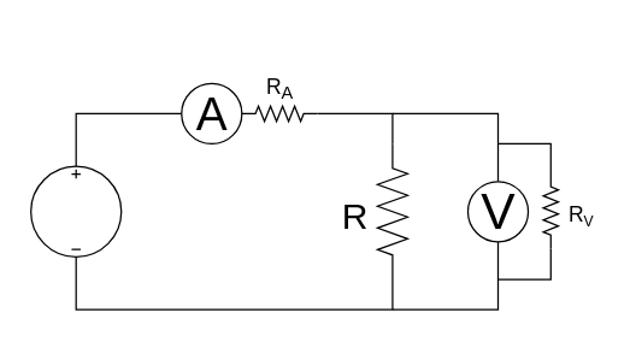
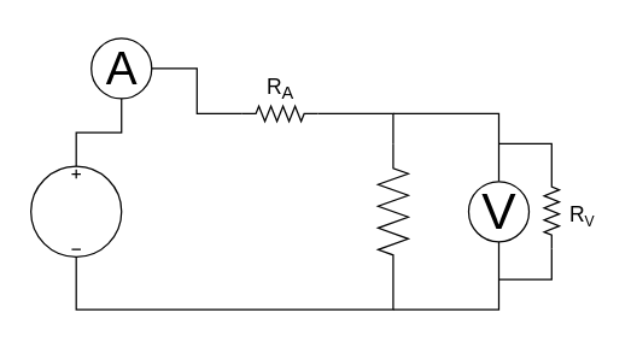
  <mxCell id="0" />
  <mxCell id="1" parent="0" />
  <mxCell id="2" value="" style="pointerEvents=1;verticalLabelPosition=bottom;shadow=0;dashed=0;align=center;fillColor=#ffffff;html=1;verticalAlign=top;strokeWidth=1;shape=mxgraph.electrical.signal_sources.dc_source_3;" parent="1" vertex="1"><mxGeometry x="20" y="110" width="60" height="60" as="geometry" /></mxCell>
  <mxCell id="3" style="edgeStyle=orthogonalEdgeStyle;rounded=0;orthogonalLoop=1;jettySize=auto;html=1;entryX=0.5;entryY=0;entryDx=0;entryDy=0;entryPerimeter=0;fontSize=31;startArrow=none;startFill=0;endArrow=none;endFill=0;" parent="1" source="4" target="2" edge="1"><mxGeometry relative="1" as="geometry" /></mxCell>
- <mxCell id="4" value="A" style="verticalLabelPosition=middle;shadow=0;dashed=0;align=center;fillColor=#ffffff;html=1;verticalAlign=middle;strokeWidth=1;shape=ellipse;aspect=fixed;fontSize=31;" parent="1" vertex="1"><mxGeometry x="120" y="55" width="40" height="40" as="geometry" /></mxCell>
+ <mxCell id="4" value="A" style="verticalLabelPosition=middle;shadow=0;dashed=0;align=center;fillColor=#ffffff;html=1;verticalAlign=middle;strokeWidth=1;shape=ellipse;aspect=fixed;fontSize=31;" parent="1" vertex="1"><mxGeometry x="60" y="25" width="40" height="40" as="geometry" /></mxCell>
  <mxCell id="5" style="edgeStyle=orthogonalEdgeStyle;rounded=0;orthogonalLoop=1;jettySize=auto;html=1;exitX=0;exitY=0.5;exitDx=0;exitDy=0;exitPerimeter=0;entryX=1;entryY=0.5;entryDx=0;entryDy=0;endArrow=none;endFill=0;fontSize=31;" parent="1" source="7" target="4" edge="1"><mxGeometry relative="1" as="geometry" /></mxCell>
  <mxCell id="6" style="edgeStyle=orthogonalEdgeStyle;rounded=0;orthogonalLoop=1;jettySize=auto;html=1;exitX=1;exitY=0.5;exitDx=0;exitDy=0;exitPerimeter=0;endArrow=none;endFill=0;fontSize=31;entryX=0;entryY=0.5;entryDx=0;entryDy=0;entryPerimeter=0;" parent="1" source="7" target="9" edge="1"><mxGeometry relative="1" as="geometry"><mxPoint x="390" y="75" as="targetPoint" /><Array as="points"><mxPoint x="260" y="75" /></Array></mxGeometry></mxCell>
  <mxCell id="7" value="" style="pointerEvents=1;verticalLabelPosition=bottom;shadow=0;dashed=0;align=center;fillColor=#ffffff;html=1;verticalAlign=top;strokeWidth=1;shape=mxgraph.electrical.resistors.resistor_2;fontSize=31;" parent="1" vertex="1"><mxGeometry x="160" y="70" width="50" height="10" as="geometry" /></mxCell>
  <mxCell id="8" style="edgeStyle=orthogonalEdgeStyle;rounded=0;orthogonalLoop=1;jettySize=auto;html=1;exitX=1;exitY=0.5;exitDx=0;exitDy=0;exitPerimeter=0;entryX=0.5;entryY=1;entryDx=0;entryDy=0;entryPerimeter=0;startArrow=none;startFill=0;endArrow=none;endFill=0;fontSize=31;" parent="1" source="9" target="2" edge="1"><mxGeometry relative="1" as="geometry"><Array as="points"><mxPoint x="260" y="205" /><mxPoint x="50" y="205" /></Array></mxGeometry></mxCell>
  <mxCell id="9" value="" style="pointerEvents=1;verticalLabelPosition=bottom;shadow=0;dashed=0;align=center;fillColor=#ffffff;html=1;verticalAlign=top;strokeWidth=1;shape=mxgraph.electrical.resistors.resistor_2;fontSize=31;direction=south;" parent="1" vertex="1"><mxGeometry x="250" y="95" width="20" height="90" as="geometry" /></mxCell>
  <mxCell id="10" value="&lt;font style=&quot;font-size: 14px&quot;&gt;R&lt;sub&gt;A&lt;/sub&gt;&lt;/font&gt;" style="text;html=1;resizable=0;autosize=1;align=center;verticalAlign=middle;points=[];fillColor=none;strokeColor=none;rounded=0;fontSize=34;" parent="1" vertex="1"><mxGeometry x="170" y="20" width="30" height="60" as="geometry" /></mxCell>
  <mxCell id="11" value="&lt;font style=&quot;font-size: 14px&quot;&gt;R&lt;/font&gt;&lt;font style=&quot;font-size: 11.667px&quot;&gt;&lt;sub&gt;V&lt;/sub&gt;&lt;/font&gt;" style="text;html=1;resizable=0;autosize=1;align=center;verticalAlign=middle;points=[];fillColor=none;strokeColor=none;rounded=0;fontSize=34;" parent="1" vertex="1"><mxGeometry x="370" y="104.5" width="30" height="60" as="geometry" /></mxCell>
- <mxCell id="12" value="&lt;span style=&quot;font-size: 24px&quot;&gt;R&lt;/span&gt;" style="text;html=1;resizable=0;autosize=1;align=center;verticalAlign=middle;points=[];fillColor=none;strokeColor=none;rounded=0;fontSize=34;" parent="1" vertex="1"><mxGeometry x="220" y="114.5" width="30" height="50" as="geometry" /></mxCell>
  <mxCell id="13" style="edgeStyle=orthogonalEdgeStyle;rounded=0;orthogonalLoop=1;jettySize=auto;html=1;exitX=0.5;exitY=0;exitDx=0;exitDy=0;endArrow=none;endFill=0;" parent="1" source="15" edge="1"><mxGeometry relative="1" as="geometry"><mxPoint x="260" y="75" as="targetPoint" /><Array as="points"><mxPoint x="330" y="75" /></Array></mxGeometry></mxCell>
  <mxCell id="14" style="edgeStyle=orthogonalEdgeStyle;rounded=0;orthogonalLoop=1;jettySize=auto;html=1;exitX=0.5;exitY=1;exitDx=0;exitDy=0;endArrow=none;endFill=0;" parent="1" source="15" edge="1"><mxGeometry relative="1" as="geometry"><mxPoint x="260" y="205" as="targetPoint" /><Array as="points"><mxPoint x="330" y="205" /></Array></mxGeometry></mxCell>
  <mxCell id="15" value="V" style="verticalLabelPosition=middle;shadow=0;dashed=0;align=center;fillColor=#ffffff;html=1;verticalAlign=middle;strokeWidth=1;shape=ellipse;aspect=fixed;fontSize=34;" parent="1" vertex="1"><mxGeometry x="310" y="120" width="40" height="40" as="geometry" /></mxCell>
  <mxCell id="16" style="edgeStyle=orthogonalEdgeStyle;rounded=0;orthogonalLoop=1;jettySize=auto;html=1;exitX=0;exitY=0.5;exitDx=0;exitDy=0;exitPerimeter=0;endArrow=none;endFill=0;" parent="1" source="18" edge="1"><mxGeometry relative="1" as="geometry"><mxPoint x="330" y="95" as="targetPoint" /><Array as="points"><mxPoint x="365" y="95" /></Array></mxGeometry></mxCell>
  <mxCell id="17" style="edgeStyle=orthogonalEdgeStyle;rounded=0;orthogonalLoop=1;jettySize=auto;html=1;exitX=1;exitY=0.5;exitDx=0;exitDy=0;exitPerimeter=0;endArrow=none;endFill=0;" parent="1" source="18" edge="1"><mxGeometry relative="1" as="geometry"><mxPoint x="330" y="185" as="targetPoint" /><Array as="points"><mxPoint x="365" y="185" /></Array></mxGeometry></mxCell>
  <mxCell id="18" value="" style="pointerEvents=1;verticalLabelPosition=bottom;shadow=0;dashed=0;align=center;fillColor=#ffffff;html=1;verticalAlign=top;strokeWidth=1;shape=mxgraph.electrical.resistors.resistor_2;fontSize=31;rotation=90;" parent="1" vertex="1"><mxGeometry x="340" y="134.5" width="50" height="10" as="geometry" /></mxCell>
